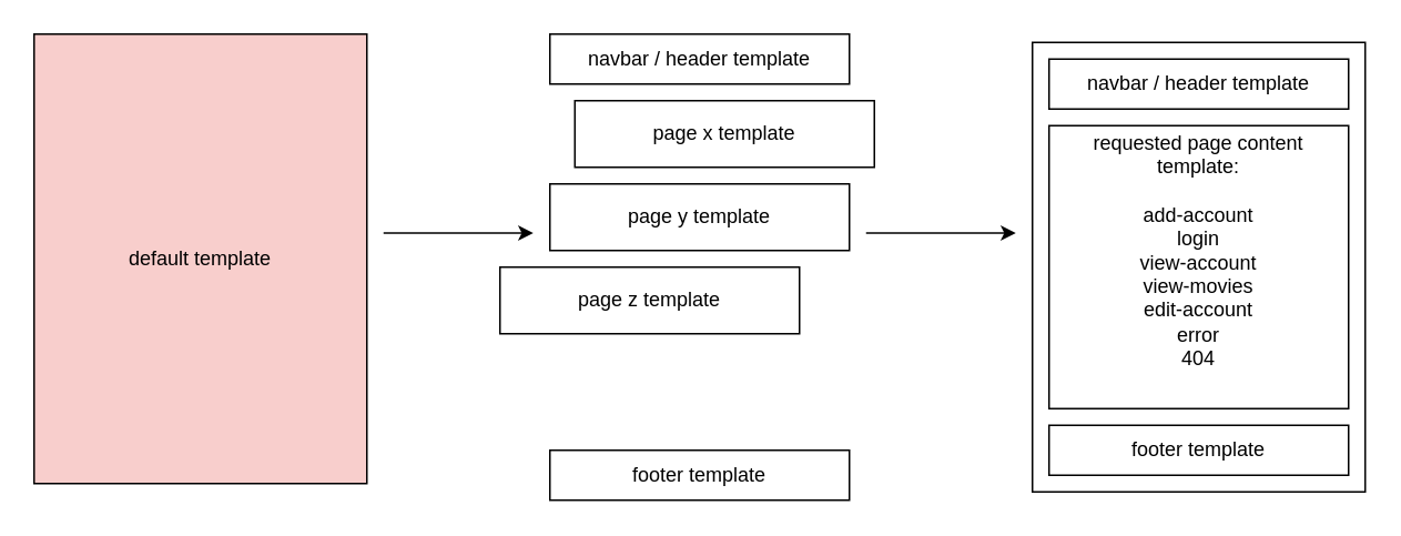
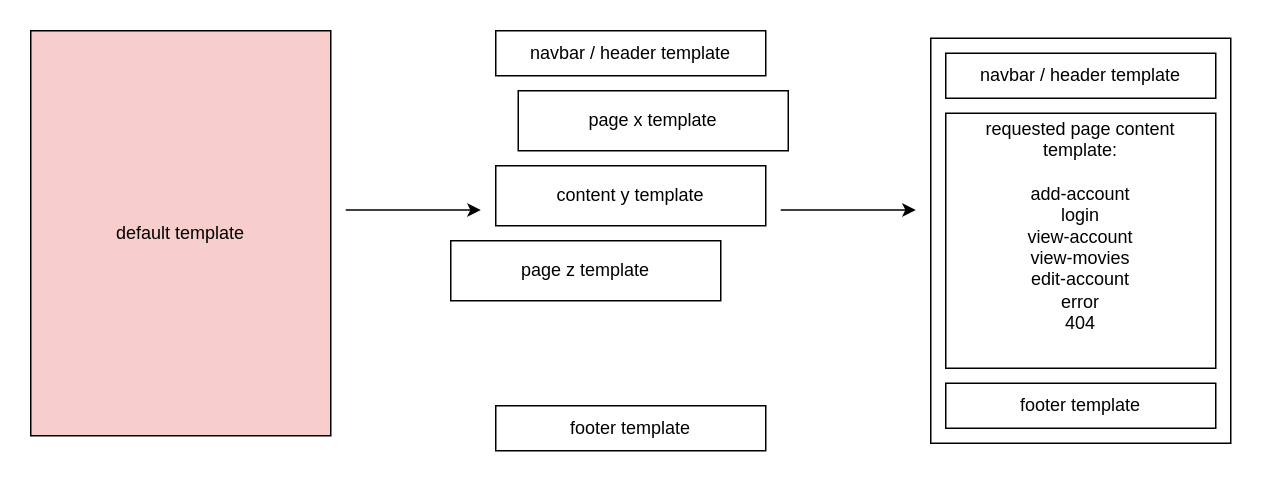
  <mxCell id="0" />
  <mxCell id="1" parent="0" />
  <mxCell id="2" value="" style="rounded=0;whiteSpace=wrap;html=1;" vertex="1" parent="1"><mxGeometry x="620" y="25" width="200" height="270" as="geometry" /></mxCell>
  <mxCell id="3" value="navbar / header template" style="rounded=0;whiteSpace=wrap;html=1;" vertex="1" parent="1"><mxGeometry x="630" y="35" width="180" height="30" as="geometry" /></mxCell>
  <mxCell id="4" value="footer template" style="rounded=0;whiteSpace=wrap;html=1;" vertex="1" parent="1"><mxGeometry x="630" y="255" width="180" height="30" as="geometry" /></mxCell>
  <mxCell id="5" value="" style="endArrow=classic;html=1;" edge="1" parent="1"><mxGeometry width="50" height="50" relative="1" as="geometry"><mxPoint x="520" y="139.5" as="sourcePoint" /><mxPoint x="610" y="139.5" as="targetPoint" /></mxGeometry></mxCell>
  <mxCell id="6" value="" style="rounded=0;whiteSpace=wrap;html=1;" vertex="1" parent="1"><mxGeometry x="630" y="75" width="180" height="170" as="geometry" /></mxCell>
  <mxCell id="7" value="&lt;div&gt;requested page content template:&lt;/div&gt;&lt;div&gt;&lt;br&gt;&lt;/div&gt;&lt;div&gt;add-account&lt;/div&gt;&lt;div&gt;login&lt;/div&gt;&lt;div&gt;view-account&lt;/div&gt;&lt;div&gt;view-movies&lt;/div&gt;&lt;div&gt;edit-account&lt;/div&gt;&lt;div&gt;error&lt;/div&gt;&lt;div&gt;404&lt;br&gt;&lt;/div&gt;" style="text;html=1;strokeColor=none;fillColor=none;align=center;verticalAlign=middle;whiteSpace=wrap;rounded=0;" vertex="1" parent="1"><mxGeometry x="630" y="140" width="180" height="20" as="geometry" /></mxCell>
  <mxCell id="8" value="navbar / header template" style="rounded=0;whiteSpace=wrap;html=1;" vertex="1" parent="1"><mxGeometry x="330" y="20" width="180" height="30" as="geometry" /></mxCell>
  <mxCell id="9" value="footer template" style="rounded=0;whiteSpace=wrap;html=1;" vertex="1" parent="1"><mxGeometry x="330" y="270" width="180" height="30" as="geometry" /></mxCell>
  <mxCell id="10" value="default template" style="rounded=0;whiteSpace=wrap;html=1;fillColor=#f8cecc;" vertex="1" parent="1"><mxGeometry x="20" y="20" width="200" height="270" as="geometry" /></mxCell>
  <mxCell id="11" value="page x template" style="rounded=0;whiteSpace=wrap;html=1;" vertex="1" parent="1"><mxGeometry x="345" y="60" width="180" height="40" as="geometry" /></mxCell>
- <mxCell id="12" value="&lt;div&gt;page y template&lt;/div&gt;" style="rounded=0;whiteSpace=wrap;html=1;" vertex="1" parent="1"><mxGeometry x="330" y="110" width="180" height="40" as="geometry" /></mxCell>
+ <mxCell id="12" value="&lt;div&gt;content y template&lt;/div&gt;" style="rounded=0;whiteSpace=wrap;html=1;" vertex="1" parent="1"><mxGeometry x="330" y="110" width="180" height="40" as="geometry" /></mxCell>
  <mxCell id="13" value="&lt;div&gt;page z template&lt;/div&gt;" style="rounded=0;whiteSpace=wrap;html=1;" vertex="1" parent="1"><mxGeometry x="300" y="160" width="180" height="40" as="geometry" /></mxCell>
  <mxCell id="14" value="" style="endArrow=classic;html=1;" edge="1" parent="1"><mxGeometry width="50" height="50" relative="1" as="geometry"><mxPoint x="230" y="139.5" as="sourcePoint" /><mxPoint x="320" y="139.5" as="targetPoint" /></mxGeometry></mxCell>
